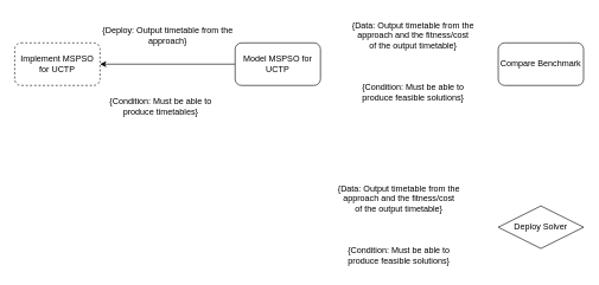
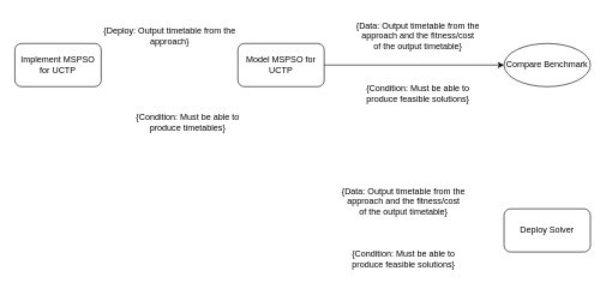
  <mxCell id="0" />
  <mxCell id="1" parent="0" />
- <mxCell id="2" value="Implement MSPSO for UCTP" style="rounded=1;whiteSpace=wrap;html=1;dashed=1;" vertex="1" parent="1"><mxGeometry x="20" y="60" width="120" height="60" as="geometry" /></mxCell>
- <mxCell id="3" style="edgeStyle=orthogonalEdgeStyle;rounded=0;orthogonalLoop=1;jettySize=auto;html=1;" edge="1" parent="1" source="4" target="2"><mxGeometry relative="1" as="geometry" /></mxCell>
+ <mxCell id="2" value="Implement MSPSO for UCTP" style="rounded=1;whiteSpace=wrap;html=1;" vertex="1" parent="1"><mxGeometry x="20" y="60" width="120" height="60" as="geometry" /></mxCell>
+ <mxCell id="3" style="edgeStyle=orthogonalEdgeStyle;rounded=0;orthogonalLoop=1;jettySize=auto;html=1;" edge="1" parent="1" source="4" target="5"><mxGeometry relative="1" as="geometry" /></mxCell>
  <mxCell id="4" value="Model MSPSO for UCTP" style="rounded=1;whiteSpace=wrap;html=1;" vertex="1" parent="1"><mxGeometry x="330" y="60" width="120" height="60" as="geometry" /></mxCell>
- <mxCell id="5" value="Compare Benchmark" style="rounded=1;whiteSpace=wrap;html=1;" vertex="1" parent="1"><mxGeometry x="700" y="60" width="120" height="60" as="geometry" /></mxCell>
- <mxCell id="6" value="Deploy Solver" style="rhombus;whiteSpace=wrap;html=1;" vertex="1" parent="1"><mxGeometry x="700" y="290" width="120" height="60" as="geometry" /></mxCell>
+ <mxCell id="5" value="Compare Benchmark" style="ellipse;whiteSpace=wrap;html=1;" vertex="1" parent="1"><mxGeometry x="700" y="60" width="120" height="60" as="geometry" /></mxCell>
+ <mxCell id="6" value="Deploy Solver" style="rounded=1;whiteSpace=wrap;html=1;" vertex="1" parent="1"><mxGeometry x="700" y="290" width="120" height="60" as="geometry" /></mxCell>
  <mxCell id="7" value="{Data: Output timetable from the &lt;br&gt;approach and the fitness/cost &lt;br&gt;of the output timetable}" style="text;html=1;align=center;verticalAlign=middle;resizable=0;points=[];autosize=1;strokeColor=none;fillColor=none;" vertex="1" parent="1"><mxGeometry x="485" y="20" width="190" height="60" as="geometry" /></mxCell>
- <mxCell id="8" value="{Condition: Must be able to &lt;br&gt;produce timetables}" style="text;html=1;align=center;verticalAlign=middle;resizable=0;points=[];autosize=1;strokeColor=none;fillColor=none;" vertex="1" parent="1"><mxGeometry x="140" y="130" width="170" height="40" as="geometry" /></mxCell>
+ <mxCell id="8" value="{Condition: Must be able to &lt;br&gt;produce timetables}" style="text;html=1;align=center;verticalAlign=middle;resizable=0;points=[];autosize=1;strokeColor=none;fillColor=none;" vertex="1" parent="1"><mxGeometry x="175" y="150" width="170" height="40" as="geometry" /></mxCell>
  <mxCell id="9" value="{Deploy: Output timetable from the &lt;br&gt;approach}" style="text;html=1;align=center;verticalAlign=middle;resizable=0;points=[];autosize=1;strokeColor=none;fillColor=none;" vertex="1" parent="1"><mxGeometry x="140" y="30" width="190" height="40" as="geometry" /></mxCell>
  <mxCell id="10" value="{Condition: Must be able to &lt;br&gt;produce feasible solutions}" style="text;html=1;align=center;verticalAlign=middle;resizable=0;points=[];autosize=1;strokeColor=none;fillColor=none;" vertex="1" parent="1"><mxGeometry x="495" y="110" width="170" height="40" as="geometry" /></mxCell>
  <mxCell id="11" value="{Data: Output timetable from the &lt;br&gt;approach and the fitness/cost &lt;br&gt;of the output timetable}" style="text;html=1;align=center;verticalAlign=middle;resizable=0;points=[];autosize=1;strokeColor=none;fillColor=none;" vertex="1" parent="1"><mxGeometry x="465" y="250" width="190" height="60" as="geometry" /></mxCell>
  <mxCell id="12" value="{Condition: Must be able to &lt;br&gt;produce feasible solutions}" style="text;html=1;align=center;verticalAlign=middle;resizable=0;points=[];autosize=1;strokeColor=none;fillColor=none;" vertex="1" parent="1"><mxGeometry x="475" y="340" width="170" height="40" as="geometry" /></mxCell>
